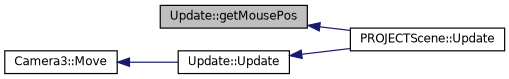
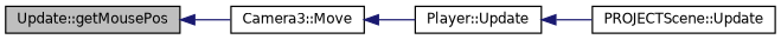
  digraph {
    rankdir=LR
    node [color=black fontname=Helvetica fontsize=10 shape=record]
    edge [color=midnightblue dir=back fontname=Helvetica fontsize=10 labelfontname=Helvetica labelfontsize=10 style=solid]
    n1 [fillcolor=grey75 fontcolor=black height=0.2 label="Update::getMousePos" style=filled width=0.4]
    n2 [height=0.2 label="Camera3::Move" width=0.4]
-   n3 [height=0.2 label="Update::Update" width=0.4]
+   n3 [height=0.2 label="Player::Update" width=0.4]
    n4 [height=0.2 label="PROJECTScene::Update" width=0.4]
-   n1 -> n4
+   n1 -> n2
    n2 -> n3
    n3 -> n4
  }
